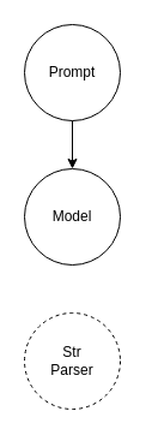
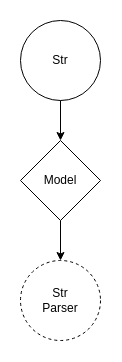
  <mxCell id="0" />
  <mxCell id="1" parent="0" />
  <mxCell id="2" value="" style="group" vertex="1" connectable="0" parent="1"><mxGeometry x="20" y="20" width="80" height="320" as="geometry" /></mxCell>
- <mxCell id="3" value="Prompt" style="ellipse;whiteSpace=wrap;html=1;aspect=fixed;" vertex="1" parent="2"><mxGeometry width="80" height="80" as="geometry" /></mxCell>
- <mxCell id="4" value="Model" style="ellipse;whiteSpace=wrap;html=1;aspect=fixed;" vertex="1" parent="2"><mxGeometry y="120" width="80" height="80" as="geometry" /></mxCell>
+ <mxCell id="3" value="Str" style="ellipse;whiteSpace=wrap;html=1;aspect=fixed;" vertex="1" parent="2"><mxGeometry width="80" height="80" as="geometry" /></mxCell>
+ <mxCell id="4" value="Model" style="rhombus;whiteSpace=wrap;html=1;aspect=fixed;" vertex="1" parent="2"><mxGeometry y="120" width="80" height="80" as="geometry" /></mxCell>
  <mxCell id="5" value="Str&lt;br&gt;Parser" style="ellipse;whiteSpace=wrap;html=1;aspect=fixed;dashed=1;" vertex="1" parent="2"><mxGeometry y="240" width="80" height="80" as="geometry" /></mxCell>
  <mxCell id="6" value="" style="endArrow=classic;html=1;exitX=0.5;exitY=1;exitDx=0;exitDy=0;entryX=0.5;entryY=0;entryDx=0;entryDy=0;" edge="1" parent="2" source="3" target="4"><mxGeometry width="50" height="50" relative="1" as="geometry"><mxPoint x="220" y="110" as="sourcePoint" /><mxPoint x="270" y="60" as="targetPoint" /></mxGeometry></mxCell>
+ <mxCell id="7" value="" style="endArrow=classic;html=1;exitX=0.5;exitY=1;exitDx=0;exitDy=0;entryX=0.5;entryY=0;entryDx=0;entryDy=0;" edge="1" parent="2" source="4" target="5"><mxGeometry width="50" height="50" relative="1" as="geometry"><mxPoint x="220" y="110" as="sourcePoint" /><mxPoint x="270" y="60" as="targetPoint" /></mxGeometry></mxCell>
